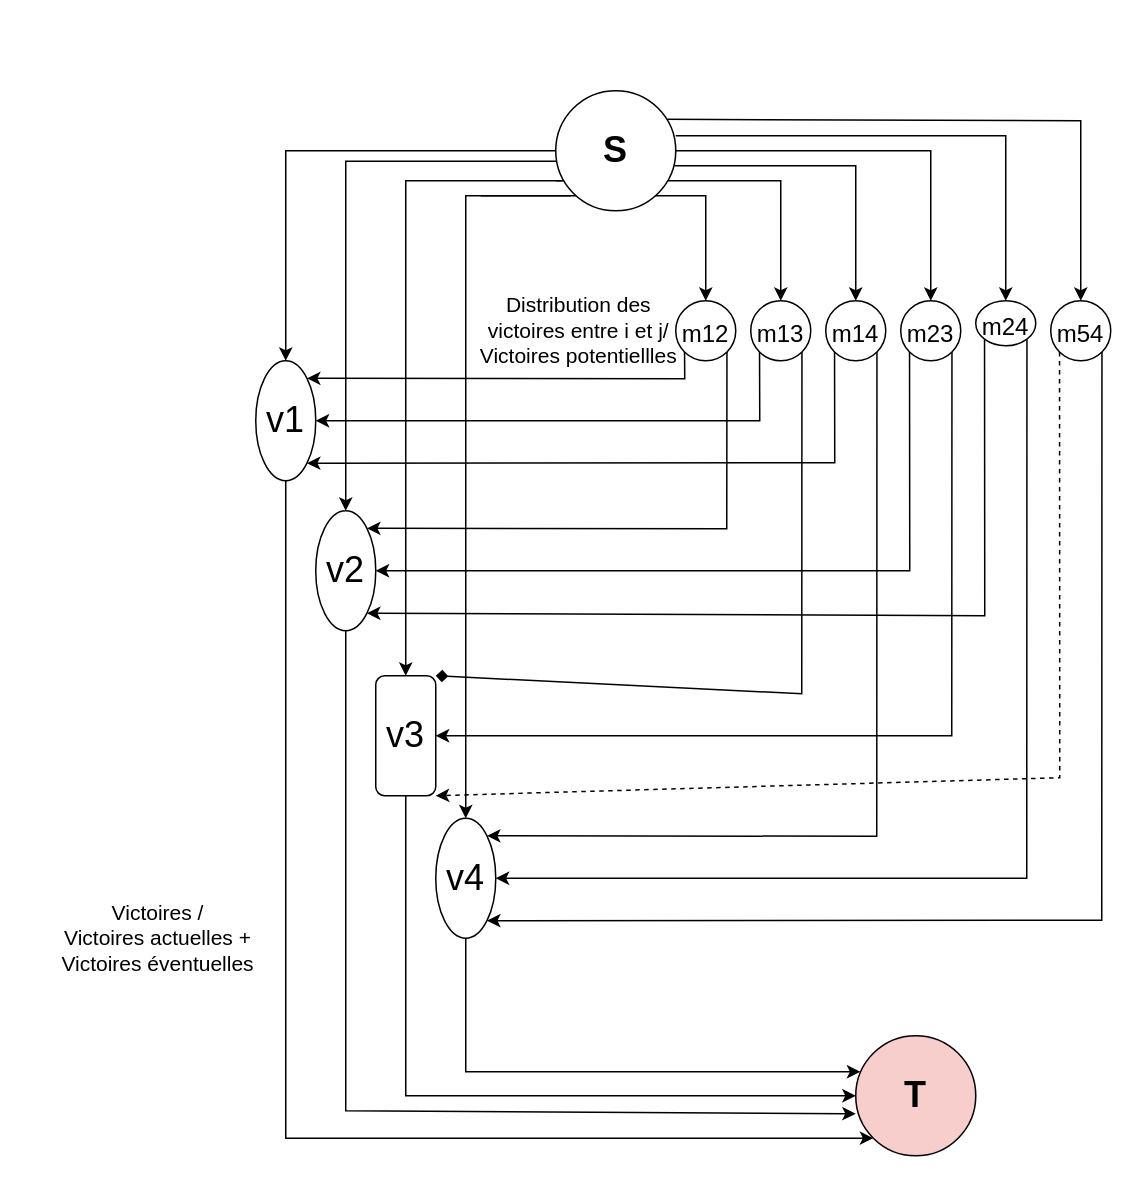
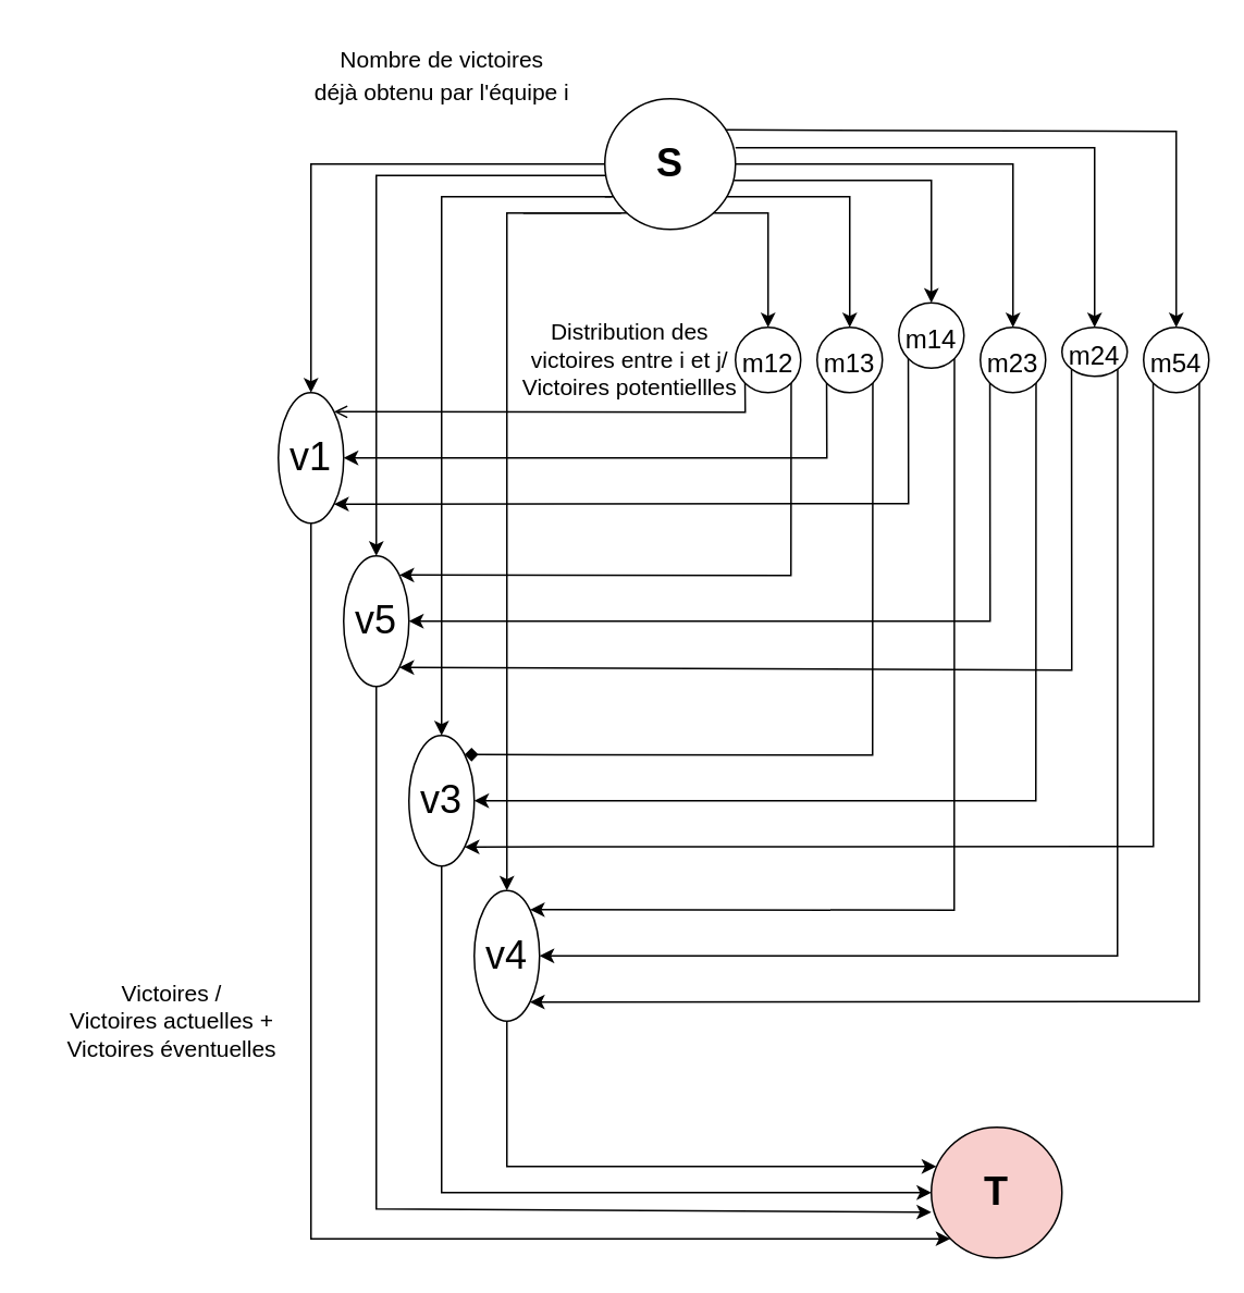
  <mxCell id="0" />
  <mxCell id="1" parent="0" />
  <mxCell id="2" value="&lt;b&gt;&lt;font style=&quot;font-size: 24px;&quot;&gt;T&lt;/font&gt;&lt;/b&gt;" style="ellipse;whiteSpace=wrap;html=1;aspect=fixed;fillColor=#f8cecc;" vertex="1" parent="1"><mxGeometry x="570" y="690" width="80" height="80" as="geometry" /></mxCell>
  <mxCell id="3" style="edgeStyle=orthogonalEdgeStyle;rounded=0;orthogonalLoop=1;jettySize=auto;html=1;exitX=0.5;exitY=1;exitDx=0;exitDy=0;entryX=0;entryY=1;entryDx=0;entryDy=0;fontSize=16;" edge="1" parent="1" source="4" target="2"><mxGeometry relative="1" as="geometry"><Array as="points"><mxPoint x="190" y="758" /></Array></mxGeometry></mxCell>
  <mxCell id="4" value="v1" style="ellipse;whiteSpace=wrap;html=1;fontSize=24;" vertex="1" parent="1"><mxGeometry x="170" y="240" width="40" height="80" as="geometry" /></mxCell>
- <mxCell id="5" value="v2" style="ellipse;whiteSpace=wrap;html=1;fontSize=24;" vertex="1" parent="1"><mxGeometry x="210" y="340" width="40" height="80" as="geometry" /></mxCell>
- <mxCell id="6" value="v3" style="whiteSpace=wrap;html=1;fontSize=24;rounded=1;" vertex="1" parent="1"><mxGeometry x="250" y="450" width="40" height="80" as="geometry" /></mxCell>
+ <mxCell id="5" value="v5" style="ellipse;whiteSpace=wrap;html=1;fontSize=24;" vertex="1" parent="1"><mxGeometry x="210" y="340" width="40" height="80" as="geometry" /></mxCell>
+ <mxCell id="6" value="v3" style="ellipse;whiteSpace=wrap;html=1;fontSize=24;" vertex="1" parent="1"><mxGeometry x="250" y="450" width="40" height="80" as="geometry" /></mxCell>
  <mxCell id="7" value="v4" style="ellipse;whiteSpace=wrap;html=1;fontSize=24;" vertex="1" parent="1"><mxGeometry x="290" y="545" width="40" height="80" as="geometry" /></mxCell>
  <mxCell id="8" value="" style="endArrow=classic;html=1;rounded=0;fontSize=24;entryX=0.5;entryY=0;entryDx=0;entryDy=0;exitX=0;exitY=0.5;exitDx=0;exitDy=0;" edge="1" parent="1" source="27" target="4"><mxGeometry width="50" height="50" relative="1" as="geometry"><mxPoint x="400" y="320" as="sourcePoint" /><mxPoint x="450" y="270" as="targetPoint" /><Array as="points"><mxPoint x="190" y="100" /></Array></mxGeometry></mxCell>
  <mxCell id="9" value="" style="endArrow=classic;html=1;rounded=0;fontSize=24;exitX=0.013;exitY=0.588;exitDx=0;exitDy=0;exitPerimeter=0;" edge="1" parent="1" source="27" target="5"><mxGeometry width="50" height="50" relative="1" as="geometry"><mxPoint x="380" y="110" as="sourcePoint" /><mxPoint x="200" y="210" as="targetPoint" /><Array as="points"><mxPoint x="230" y="107" /></Array></mxGeometry></mxCell>
  <mxCell id="10" value="" style="endArrow=classic;html=1;rounded=0;fontSize=24;exitX=0.05;exitY=0.75;exitDx=0;exitDy=0;exitPerimeter=0;" edge="1" parent="1" source="27" target="6"><mxGeometry width="50" height="50" relative="1" as="geometry"><mxPoint x="380" y="110" as="sourcePoint" /><mxPoint x="200" y="210" as="targetPoint" /><Array as="points"><mxPoint x="270" y="120" /></Array></mxGeometry></mxCell>
  <mxCell id="11" value="" style="endArrow=classic;html=1;rounded=0;fontSize=24;" edge="1" parent="1" target="7"><mxGeometry width="50" height="50" relative="1" as="geometry"><mxPoint x="380" y="130" as="sourcePoint" /><mxPoint x="293.646" y="380.758" as="targetPoint" /><Array as="points"><mxPoint x="310" y="130" /></Array></mxGeometry></mxCell>
  <mxCell id="12" value="&lt;font style=&quot;font-size: 16px;&quot;&gt;m12&lt;/font&gt;" style="ellipse;whiteSpace=wrap;html=1;aspect=fixed;fontSize=24;" vertex="1" parent="1"><mxGeometry x="450" y="200" width="40" height="40" as="geometry" /></mxCell>
  <mxCell id="13" value="&lt;font style=&quot;font-size: 16px;&quot;&gt;m13&lt;/font&gt;" style="ellipse;whiteSpace=wrap;html=1;aspect=fixed;fontSize=24;" vertex="1" parent="1"><mxGeometry x="500" y="200" width="40" height="40" as="geometry" /></mxCell>
- <mxCell id="14" value="&lt;font style=&quot;font-size: 16px;&quot;&gt;m14&lt;/font&gt;" style="ellipse;whiteSpace=wrap;html=1;aspect=fixed;fontSize=24;" vertex="1" parent="1"><mxGeometry x="550" y="200" width="40" height="40" as="geometry" /></mxCell>
+ <mxCell id="14" value="&lt;font style=&quot;font-size: 16px;&quot;&gt;m14&lt;/font&gt;" style="ellipse;whiteSpace=wrap;html=1;aspect=fixed;fontSize=24;" vertex="1" parent="1"><mxGeometry x="550" y="185" width="40" height="40" as="geometry" /></mxCell>
  <mxCell id="15" value="&lt;font style=&quot;font-size: 16px;&quot;&gt;m23&lt;/font&gt;" style="ellipse;whiteSpace=wrap;html=1;aspect=fixed;fontSize=24;" vertex="1" parent="1"><mxGeometry x="600" y="200" width="40" height="40" as="geometry" /></mxCell>
  <mxCell id="16" value="&lt;font style=&quot;font-size: 16px;&quot;&gt;m54&lt;/font&gt;" style="ellipse;whiteSpace=wrap;html=1;aspect=fixed;fontSize=24;" vertex="1" parent="1"><mxGeometry x="700" y="200" width="40" height="40" as="geometry" /></mxCell>
  <mxCell id="17" value="&lt;font style=&quot;font-size: 16px;&quot;&gt;m24&lt;/font&gt;" style="ellipse;whiteSpace=wrap;html=1;aspect=fixed;fontSize=24;" vertex="1" parent="1"><mxGeometry x="650" y="200" width="40" height="30" as="geometry" /></mxCell>
  <mxCell id="18" value="" style="endArrow=classic;html=1;rounded=0;fontSize=24;entryX=0.5;entryY=0;entryDx=0;entryDy=0;" edge="1" parent="1" target="12"><mxGeometry width="50" height="50" relative="1" as="geometry"><mxPoint x="320" y="130" as="sourcePoint" /><mxPoint x="320" y="450" as="targetPoint" /><Array as="points"><mxPoint x="470" y="130" /></Array></mxGeometry></mxCell>
  <mxCell id="19" value="" style="endArrow=classic;html=1;rounded=0;fontSize=24;entryX=0.5;entryY=0;entryDx=0;entryDy=0;" edge="1" parent="1" target="13"><mxGeometry width="50" height="50" relative="1" as="geometry"><mxPoint x="370" y="120" as="sourcePoint" /><mxPoint x="480" y="210" as="targetPoint" /><Array as="points"><mxPoint x="520" y="120" /></Array></mxGeometry></mxCell>
  <mxCell id="20" value="" style="endArrow=classic;html=1;rounded=0;fontSize=16;entryX=0.5;entryY=0;entryDx=0;entryDy=0;exitX=0.988;exitY=0.625;exitDx=0;exitDy=0;exitPerimeter=0;" edge="1" parent="1" source="27" target="14"><mxGeometry width="50" height="50" relative="1" as="geometry"><mxPoint x="400" y="340" as="sourcePoint" /><mxPoint x="450" y="290" as="targetPoint" /><Array as="points"><mxPoint x="570" y="110" /></Array></mxGeometry></mxCell>
  <mxCell id="21" value="" style="endArrow=classic;html=1;rounded=0;fontSize=16;entryX=0.5;entryY=0;entryDx=0;entryDy=0;exitX=1;exitY=0.5;exitDx=0;exitDy=0;" edge="1" parent="1" source="27" target="15"><mxGeometry width="50" height="50" relative="1" as="geometry"><mxPoint x="459.04" y="120" as="sourcePoint" /><mxPoint x="580" y="210" as="targetPoint" /><Array as="points"><mxPoint x="620" y="100" /></Array></mxGeometry></mxCell>
  <mxCell id="22" value="" style="endArrow=classic;html=1;rounded=0;fontSize=16;entryX=0.5;entryY=0;entryDx=0;entryDy=0;" edge="1" parent="1" target="17"><mxGeometry width="50" height="50" relative="1" as="geometry"><mxPoint x="450" y="90" as="sourcePoint" /><mxPoint x="630" y="210" as="targetPoint" /><Array as="points"><mxPoint x="670" y="90" /></Array></mxGeometry></mxCell>
  <mxCell id="23" value="" style="endArrow=classic;html=1;rounded=0;fontSize=16;entryX=0.5;entryY=0;entryDx=0;entryDy=0;exitX=0.913;exitY=0.238;exitDx=0;exitDy=0;exitPerimeter=0;" edge="1" parent="1" source="27" target="16"><mxGeometry width="50" height="50" relative="1" as="geometry"><mxPoint x="460" y="100" as="sourcePoint" /><mxPoint x="680" y="210" as="targetPoint" /><Array as="points"><mxPoint x="720" y="80" /></Array></mxGeometry></mxCell>
- <mxCell id="24" value="" style="endArrow=classic;html=1;rounded=0;fontSize=16;exitX=0;exitY=1;exitDx=0;exitDy=0;entryX=1;entryY=0;entryDx=0;entryDy=0;" edge="1" parent="1" source="12" target="4"><mxGeometry width="50" height="50" relative="1" as="geometry"><mxPoint x="400" y="380" as="sourcePoint" /><mxPoint x="450" y="330" as="targetPoint" /><Array as="points"><mxPoint x="456" y="252" /></Array></mxGeometry></mxCell>
+ <mxCell id="24" value="" style="endArrow=open;html=1;rounded=0;fontSize=16;exitX=0;exitY=1;exitDx=0;exitDy=0;entryX=1;entryY=0;entryDx=0;entryDy=0;" edge="1" parent="1" source="12" target="4"><mxGeometry width="50" height="50" relative="1" as="geometry"><mxPoint x="400" y="380" as="sourcePoint" /><mxPoint x="450" y="330" as="targetPoint" /><Array as="points"><mxPoint x="456" y="252" /></Array></mxGeometry></mxCell>
  <mxCell id="25" value="" style="endArrow=classic;html=1;rounded=0;fontSize=16;exitX=0;exitY=1;exitDx=0;exitDy=0;entryX=1;entryY=0.5;entryDx=0;entryDy=0;" edge="1" parent="1" source="13" target="4"><mxGeometry width="50" height="50" relative="1" as="geometry"><mxPoint x="515.86" y="240" as="sourcePoint" /><mxPoint x="250.002" y="251.716" as="targetPoint" /><Array as="points"><mxPoint x="506" y="280" /></Array></mxGeometry></mxCell>
  <mxCell id="26" value="" style="endArrow=classic;html=1;rounded=0;fontSize=16;exitX=0;exitY=1;exitDx=0;exitDy=0;entryX=1;entryY=1;entryDx=0;entryDy=0;" edge="1" parent="1" source="14" target="4"><mxGeometry width="50" height="50" relative="1" as="geometry"><mxPoint x="525.86" y="250" as="sourcePoint" /><mxPoint x="220" y="290" as="targetPoint" /><Array as="points"><mxPoint x="556" y="308" /></Array></mxGeometry></mxCell>
  <mxCell id="27" value="&lt;b&gt;&lt;font style=&quot;font-size: 24px;&quot;&gt;S&lt;/font&gt;&lt;/b&gt;" style="ellipse;whiteSpace=wrap;html=1;aspect=fixed;" vertex="1" parent="1"><mxGeometry x="370" y="60" width="80" height="80" as="geometry" /></mxCell>
  <mxCell id="28" value="" style="endArrow=classic;html=1;rounded=0;fontSize=16;exitX=1;exitY=1;exitDx=0;exitDy=0;entryX=1;entryY=0;entryDx=0;entryDy=0;" edge="1" parent="1" source="12" target="5"><mxGeometry width="50" height="50" relative="1" as="geometry"><mxPoint x="490" y="260" as="sourcePoint" /><mxPoint x="450" y="380" as="targetPoint" /><Array as="points"><mxPoint x="484" y="352" /></Array></mxGeometry></mxCell>
  <mxCell id="29" value="" style="endArrow=classic;html=1;rounded=0;fontSize=16;exitX=0;exitY=1;exitDx=0;exitDy=0;entryX=1;entryY=0.5;entryDx=0;entryDy=0;" edge="1" parent="1" source="15" target="5"><mxGeometry width="50" height="50" relative="1" as="geometry"><mxPoint x="494.142" y="244.142" as="sourcePoint" /><mxPoint x="254.142" y="361.716" as="targetPoint" /><Array as="points"><mxPoint x="606" y="380" /></Array></mxGeometry></mxCell>
  <mxCell id="30" value="" style="endArrow=classic;html=1;rounded=0;fontSize=16;exitX=0;exitY=1;exitDx=0;exitDy=0;entryX=1;entryY=1;entryDx=0;entryDy=0;" edge="1" parent="1" source="17" target="5"><mxGeometry width="50" height="50" relative="1" as="geometry"><mxPoint x="615.858" y="244.142" as="sourcePoint" /><mxPoint x="260" y="390" as="targetPoint" /><Array as="points"><mxPoint x="656" y="410" /></Array></mxGeometry></mxCell>
  <mxCell id="31" value="" style="endArrow=diamond;html=1;rounded=0;fontSize=16;exitX=1;exitY=1;exitDx=0;exitDy=0;entryX=1;entryY=0;entryDx=0;entryDy=0;" edge="1" parent="1" source="13" target="6"><mxGeometry width="50" height="50" relative="1" as="geometry"><mxPoint x="525.86" y="250" as="sourcePoint" /><mxPoint x="220" y="290" as="targetPoint" /><Array as="points"><mxPoint x="534" y="462" /></Array></mxGeometry></mxCell>
  <mxCell id="32" value="" style="endArrow=classic;html=1;rounded=0;fontSize=16;exitX=1;exitY=1;exitDx=0;exitDy=0;entryX=1;entryY=0;entryDx=0;entryDy=0;" edge="1" parent="1" source="14" target="7"><mxGeometry width="50" height="50" relative="1" as="geometry"><mxPoint x="544.142" y="244.142" as="sourcePoint" /><mxPoint x="294.142" y="471.716" as="targetPoint" /><Array as="points"><mxPoint x="584" y="557" /></Array></mxGeometry></mxCell>
  <mxCell id="33" value="" style="endArrow=classic;html=1;rounded=0;fontSize=16;exitX=1;exitY=1;exitDx=0;exitDy=0;entryX=1;entryY=0.5;entryDx=0;entryDy=0;" edge="1" parent="1" source="15" target="6"><mxGeometry width="50" height="50" relative="1" as="geometry"><mxPoint x="594.142" y="244.142" as="sourcePoint" /><mxPoint x="334.142" y="566.716" as="targetPoint" /><Array as="points"><mxPoint x="634" y="490" /></Array></mxGeometry></mxCell>
  <mxCell id="34" value="" style="endArrow=classic;html=1;rounded=0;fontSize=16;exitX=1;exitY=1;exitDx=0;exitDy=0;entryX=1;entryY=0.5;entryDx=0;entryDy=0;" edge="1" parent="1" source="17" target="7"><mxGeometry width="50" height="50" relative="1" as="geometry"><mxPoint x="644.142" y="244.142" as="sourcePoint" /><mxPoint x="300" y="500" as="targetPoint" /><Array as="points"><mxPoint x="684" y="585" /></Array></mxGeometry></mxCell>
  <mxCell id="35" value="" style="endArrow=classic;html=1;rounded=0;fontSize=16;exitX=1;exitY=1;exitDx=0;exitDy=0;entryX=1;entryY=1;entryDx=0;entryDy=0;" edge="1" parent="1" source="16" target="7"><mxGeometry width="50" height="50" relative="1" as="geometry"><mxPoint x="694.142" y="244.142" as="sourcePoint" /><mxPoint x="340" y="595" as="targetPoint" /><Array as="points"><mxPoint x="734" y="613" /></Array></mxGeometry></mxCell>
- <mxCell id="36" value="" style="endArrow=classic;html=1;rounded=0;fontSize=16;exitX=0;exitY=1;exitDx=0;exitDy=0;entryX=1;entryY=1;entryDx=0;entryDy=0;dashed=1;" edge="1" parent="1" source="16" target="6"><mxGeometry width="50" height="50" relative="1" as="geometry"><mxPoint x="744.142" y="244.142" as="sourcePoint" /><mxPoint x="334.142" y="623.284" as="targetPoint" /><Array as="points"><mxPoint x="706" y="518" /></Array></mxGeometry></mxCell>
+ <mxCell id="36" value="" style="endArrow=classic;html=1;rounded=0;fontSize=16;exitX=0;exitY=1;exitDx=0;exitDy=0;entryX=1;entryY=1;entryDx=0;entryDy=0;" edge="1" parent="1" source="16" target="6"><mxGeometry width="50" height="50" relative="1" as="geometry"><mxPoint x="744.142" y="244.142" as="sourcePoint" /><mxPoint x="334.142" y="623.284" as="targetPoint" /><Array as="points"><mxPoint x="706" y="518" /></Array></mxGeometry></mxCell>
  <mxCell id="37" value="" style="endArrow=classic;html=1;rounded=0;fontSize=16;exitX=0.5;exitY=1;exitDx=0;exitDy=0;entryX=0;entryY=0.65;entryDx=0;entryDy=0;entryPerimeter=0;" edge="1" parent="1" source="5" target="2"><mxGeometry width="50" height="50" relative="1" as="geometry"><mxPoint x="400" y="580" as="sourcePoint" /><mxPoint x="450" y="530" as="targetPoint" /><Array as="points"><mxPoint x="230" y="740" /></Array></mxGeometry></mxCell>
  <mxCell id="38" value="" style="endArrow=classic;html=1;rounded=0;fontSize=16;exitX=0.5;exitY=1;exitDx=0;exitDy=0;entryX=0;entryY=0.5;entryDx=0;entryDy=0;" edge="1" parent="1" source="6" target="2"><mxGeometry width="50" height="50" relative="1" as="geometry"><mxPoint x="240" y="430" as="sourcePoint" /><mxPoint x="500" y="722" as="targetPoint" /><Array as="points"><mxPoint x="270" y="730" /></Array></mxGeometry></mxCell>
  <mxCell id="39" value="" style="endArrow=classic;html=1;rounded=0;fontSize=16;exitX=0.5;exitY=1;exitDx=0;exitDy=0;entryX=0.038;entryY=0.3;entryDx=0;entryDy=0;entryPerimeter=0;" edge="1" parent="1" source="7" target="2"><mxGeometry width="50" height="50" relative="1" as="geometry"><mxPoint x="400" y="580" as="sourcePoint" /><mxPoint x="450" y="530" as="targetPoint" /><Array as="points"><mxPoint x="310" y="714" /></Array></mxGeometry></mxCell>
  <mxCell id="40" value="&lt;div&gt;&lt;br&gt;&lt;/div&gt;&lt;div&gt;&lt;br&gt;&lt;/div&gt;" style="text;html=1;align=center;verticalAlign=middle;resizable=0;points=[];autosize=1;strokeColor=none;fillColor=none;fontSize=16;" vertex="1" parent="1"><mxGeometry x="140" y="105" width="20" height="50" as="geometry" /></mxCell>
+ <mxCell id="41" value="&lt;div&gt;&lt;font style=&quot;font-size: 14px;&quot;&gt;Nombre de &lt;/font&gt;&lt;font style=&quot;font-size: 14px;&quot;&gt;victoires &lt;br&gt;&lt;/font&gt;&lt;/div&gt;&lt;div&gt;&lt;font style=&quot;font-size: 14px;&quot;&gt;déjà obtenu par l'équipe i&lt;/font&gt;&lt;/div&gt;" style="text;html=1;align=center;verticalAlign=middle;resizable=0;points=[];autosize=1;strokeColor=none;fillColor=none;fontSize=16;" vertex="1" parent="1"><mxGeometry x="180" y="20" width="180" height="50" as="geometry" /></mxCell>
  <mxCell id="42" value="&lt;div style=&quot;font-size: 14px;&quot;&gt;&lt;font style=&quot;font-size: 14px;&quot;&gt;Distribution des &lt;br&gt;&lt;/font&gt;&lt;/div&gt;&lt;div style=&quot;font-size: 14px;&quot;&gt;&lt;font style=&quot;font-size: 14px;&quot;&gt;victoires entre i et j/&lt;/font&gt;&lt;/div&gt;&lt;div style=&quot;font-size: 14px;&quot;&gt;&lt;font style=&quot;font-size: 14px;&quot;&gt;&lt;font style=&quot;font-size: 14px;&quot;&gt;Victoires potentiellles&lt;/font&gt;&lt;br&gt;&lt;/font&gt;&lt;/div&gt;" style="text;html=1;align=center;verticalAlign=middle;resizable=0;points=[];autosize=1;strokeColor=none;fillColor=none;fontSize=16;" vertex="1" parent="1"><mxGeometry x="310" y="190" width="150" height="60" as="geometry" /></mxCell>
  <mxCell id="43" value="&lt;div&gt;Victoires /&lt;/div&gt;&lt;div&gt;Victoires actuelles + Victoires éventuelles&lt;br&gt;&lt;/div&gt;" style="text;html=1;strokeColor=none;fillColor=none;align=center;verticalAlign=middle;whiteSpace=wrap;rounded=0;fontSize=14;" vertex="1" parent="1"><mxGeometry x="20" y="610" width="170" height="30" as="geometry" /></mxCell>
